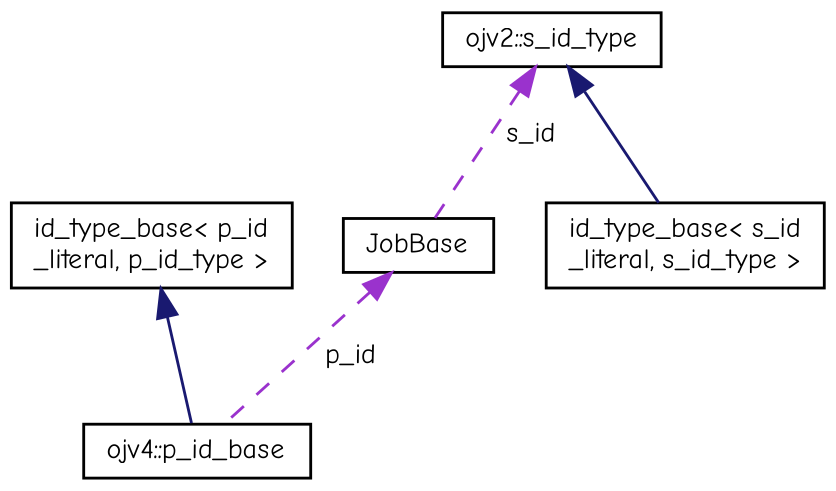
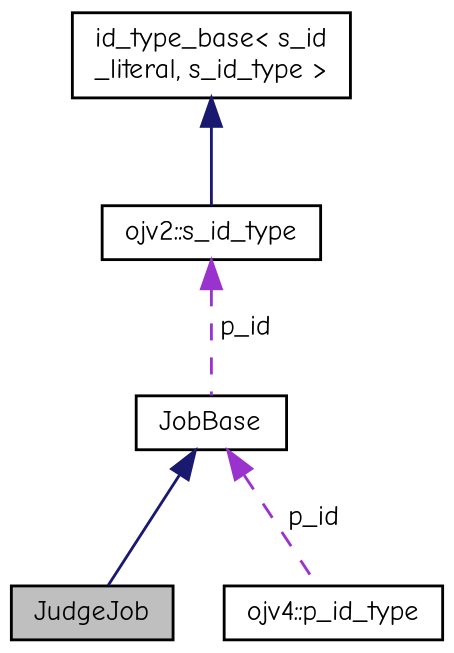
  digraph {
    fontname="Comic Neue"
    node [color=black fillcolor=white fontname="Comic Neue" fontsize=10 shape=record style=filled]
    edge [color=midnightblue dir=back fontname="Comic Neue" fontsize=10 labelfontname=Helvetica labelfontsize=10 style=solid]
+   n1 [fillcolor=grey75 fontcolor=black height=0.2 label=JudgeJob width=0.4]
    n2 [height=0.2 label=JobBase width=0.4]
-   n3 [height=0.2 label="ojv4::p_id_base" width=0.4]
+   n3 [height=0.2 label="ojv4::p_id_type" width=0.4]
    n4 [height=0.2 label="ojv2::s_id_type" width=0.4]
    n5 [height=0.2 label="id_type_base\< s_id\l_literal, s_id_type \>" width=0.4]
-   n6 [height=0.2 label="id_type_base\< p_id\l_literal, p_id_type \>" width=0.4]
+   n2 -> n1
    n2 -> n3 [color=darkorchid3 label=" p_id" style=dashed]
-   n4 -> n2 [color=darkorchid3 label=" s_id" style=dashed]
-   n4 -> n5
-   n6 -> n3
+   n4 -> n2 [color=darkorchid3 label=" p_id" style=dashed]
+   n5 -> n4
  }
